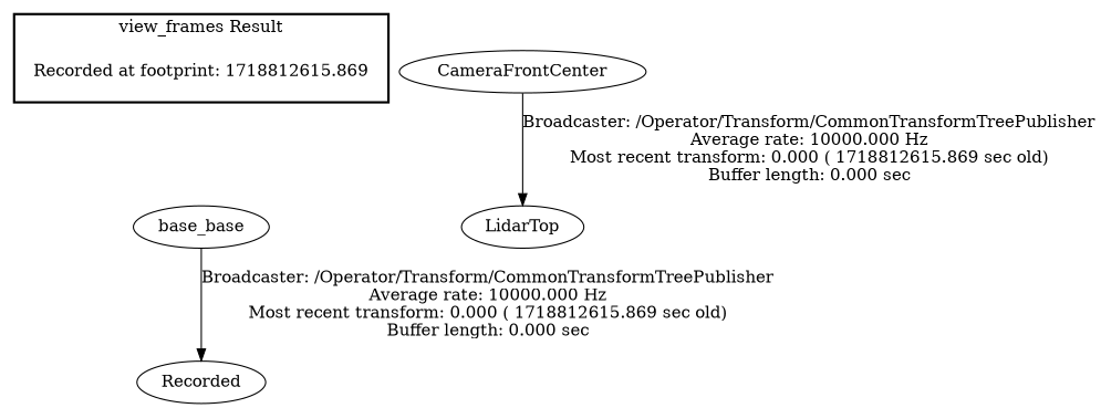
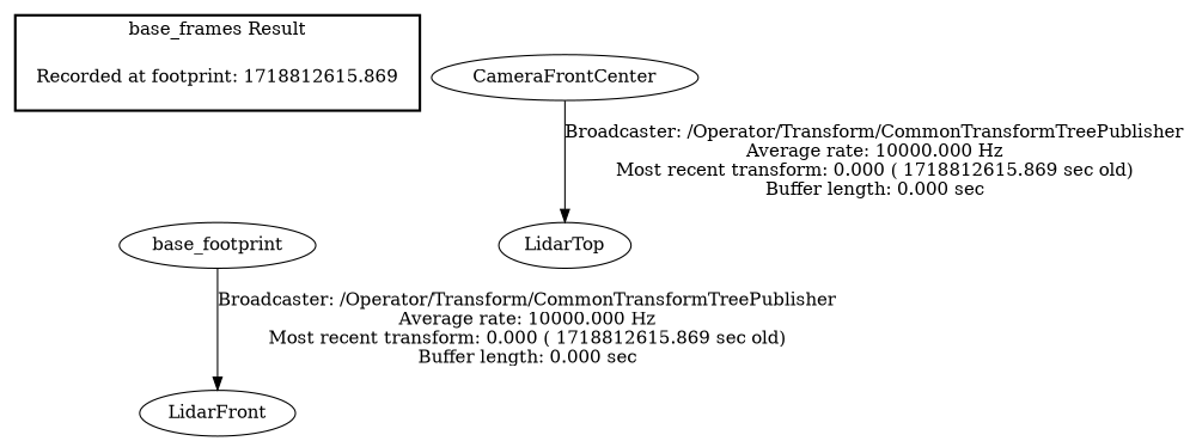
  digraph {
    n1 [label="Recorded at footprint: 1718812615.869" shape=plaintext]
-   base_footprint [label=base_base]
-   LidarFront [label=Recorded]
+   base_footprint
+   LidarFront
    CameraFrontCenter
    LidarTop
    subgraph cluster_1 {
      color=black
-     label="view_frames Result"
+     label="base_frames Result"
      style=bold
      n1
    }
    n1 -> base_footprint [style=invis]
    base_footprint -> LidarFront [label="Broadcaster: /Operator/Transform/CommonTransformTreePublisher\nAverage rate: 10000.000 Hz\nMost recent transform: 0.000 ( 1718812615.869 sec old)\nBuffer length: 0.000 sec\n"]
    CameraFrontCenter -> LidarTop [label="Broadcaster: /Operator/Transform/CommonTransformTreePublisher\nAverage rate: 10000.000 Hz\nMost recent transform: 0.000 ( 1718812615.869 sec old)\nBuffer length: 0.000 sec\n"]
  }
